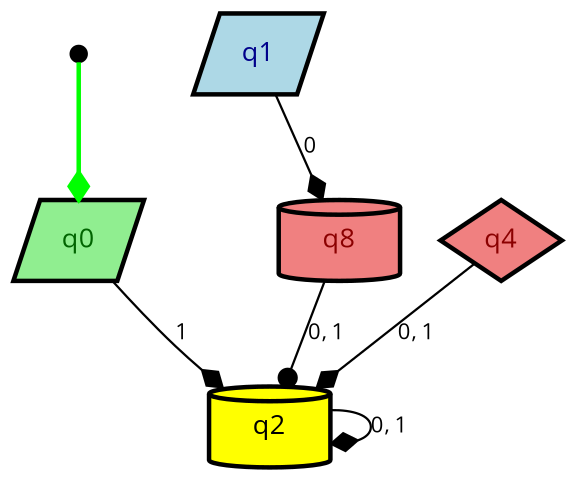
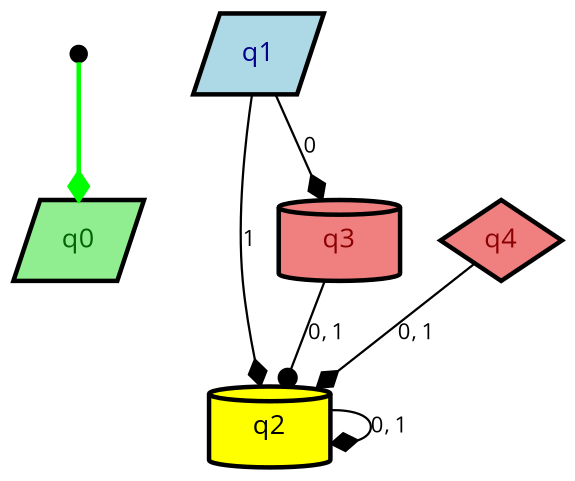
  digraph {
    bgcolor=white
    fontname="Open Sans"
    rankdir=TB
    node [fontname="Open Sans" fontsize=12 shape=parallelogram fillcolor=lightcoral fontcolor=darkred penwidth=2 style=filled]
    edge [arrowhead=diamond color=black fontname="Open Sans" fontsize=10]
    __start__ [height=0.1 shape=point width=0.1 fillcolor="" fontcolor="" penwidth="" style=""]
    q0 [fillcolor=lightgreen fontcolor=darkgreen]
    q2 [fillcolor=yellow fontcolor=black shape=cylinder]
    q1 [fillcolor=lightblue fontcolor=darkblue]
-   q3 [shape=cylinder label=q8]
+   q3 [shape=cylinder]
    q4 [shape=diamond]
    __start__ -> q0 [color=green penwidth=2]
-   q0 -> q2 [label=1]
+   q1 -> q2 [label=1]
    q2 -> q2 [label="0, 1"]
    q1 -> q3 [label=0]
    q3 -> q2 [arrowhead=dot label="0, 1"]
    q4 -> q2 [label="0, 1"]
  }
